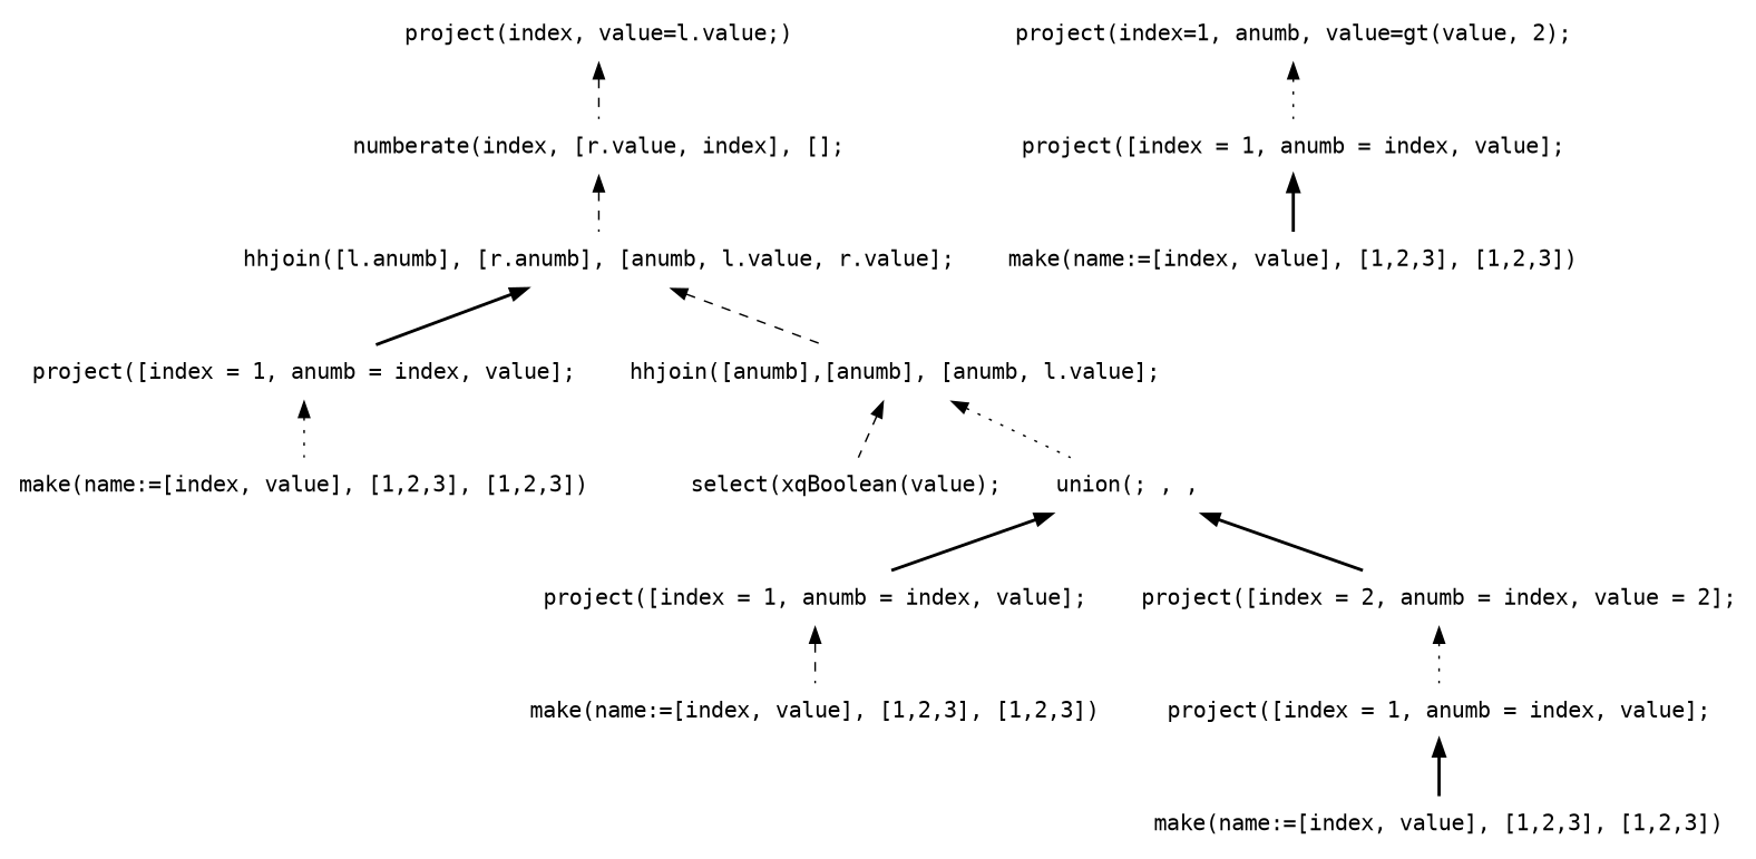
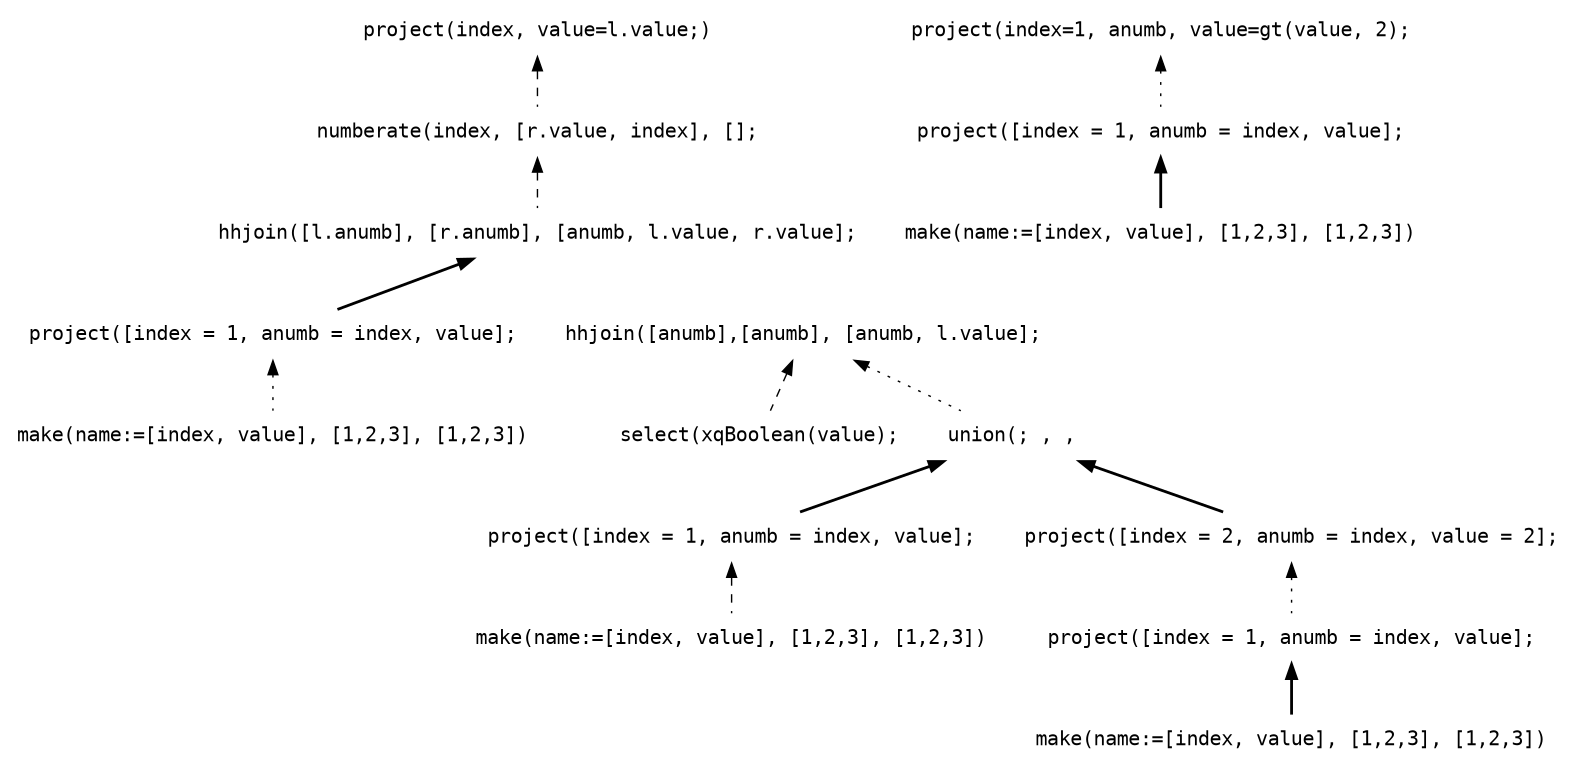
  digraph {
    fontname="DejaVu Sans Mono"
    node [fontname="DejaVu Sans Mono" shape=plaintext]
    edge [arrowhead=none arrowtail=normal color=black dir=both fontcolor=black fontname="DejaVu Sans Mono" style=dashed weight=1]
    n1 [label="project([index = 1, anumb = index, value];"]
    n2 [label="make(name:=[index, value], [1,2,3], [1,2,3])"]
    n3 [label="project([index = 1, anumb = index, value];"]
    n4 [label="make(name:=[index, value], [1,2,3], [1,2,3])"]
    n5 [label="project([index = 1, anumb = index, value];"]
    n6 [label="make(name:=[index, value], [1,2,3], [1,2,3])"]
    n7 [label="project([index = 1, anumb = index, value];"]
    n8 [label="make(name:=[index, value], [1,2,3], [1,2,3])"]
    n9 [label="project([index = 2, anumb = index, value = 2];"]
    n10 [label="project(index, value=l.value;)"]
    n11 [label="numberate(index, [r.value, index], [];"]
    n12 [label="hhjoin([l.anumb], [r.anumb], [anumb, l.value, r.value];"]
    n13 [label="hhjoin([anumb],[anumb], [anumb, l.value];"]
    n14 [label="select(xqBoolean(value);"]
    n15 [label="union(; , ,"]
    n16 [label="project(index=1, anumb, value=gt(value, 2);"]
    n1 -> n2
    n3 -> n4 [style=bold]
    n5 -> n6 [style=dotted]
    n7 -> n8 [style=bold]
    n9 -> n7 [style=dotted]
    n10 -> n11
    n11 -> n12
    n12 -> n5 [style=bold]
-   n12 -> n13
    n13 -> n14
    n13 -> n15 [style=dotted]
    n15 -> n1 [style=bold]
    n15 -> n9 [style=bold]
    n16 -> n3 [style=dotted]
  }
